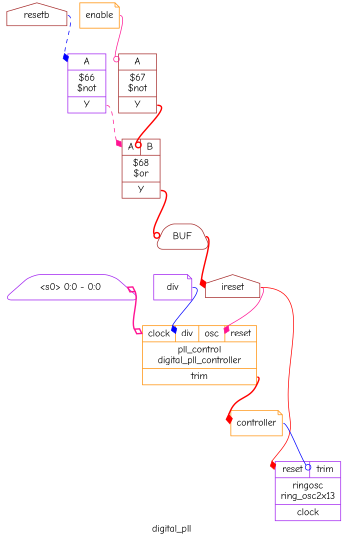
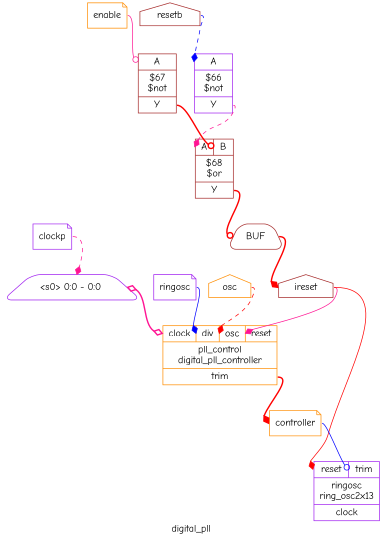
  digraph {
    fontname="Comic Neue"
    label=digital_pll
    rankdir=TB
    remincross=true
    node [color=brown fontname="Comic Neue" shape=record]
    edge [arrowhead=diamond color=red fontname="Comic Neue" headport="p16:w" style=solid tailport=e]
    n1 [fontcolor=black label=ireset shape=house]
    n2 [color=darkorange label="{{<p11> clock|<p7> div|<p8> osc|<p12> reset}|pll_control\ndigital_pll_controller|{<p13> trim}}"]
    n3 [color=purple label="{{<p12> reset|<p13> trim}|ringosc\nring_osc2x13|{<p6> clock}}"]
    n4 [color=darkorange fontcolor=black label=controller shape=note]
+   n5 [color=purple fontcolor=black label=clockp shape=note]
    n6 [color=purple label="<s0> 0:0 - 0:0 " shape=trapezium style=rounded]
-   n7 [color=purple fontcolor=black label=div shape=note]
+   n7 [color=purple fontcolor=black label=ringosc shape=note]
+   n8 [color=darkorange fontcolor=black label=osc shape=house]
    n9 [color=darkorange fontcolor=black label=enable shape=note]
    n10 [label="{{<p16> A}|$67\n$not|{<p18> Y}}"]
    n11 [label="{{<p16> A|<p17> B}|$68\n$or|{<p18> Y}}"]
    n12 [fontcolor=black label=resetb shape=house]
    n13 [color=purple label="{{<p16> A}|$66\n$not|{<p18> Y}}"]
    n14 [label=BUF shape=trapezium style=rounded]
    n1 -> n2 [color=deeppink headport="p12:w"]
    n1 -> n3 [headport="p12:w"]
    n2 -> n4 [headport=w style=bold tailport="p13:e"]
    n4 -> n3 [arrowhead=odot color=blue headport="p13:w"]
+   n5 -> n6 [color=deeppink headport="s0:w" style=dashed]
    n6 -> n2 [arrowhead=odiamond arrowtail=odiamond color=deeppink dir=both headport="p11:w" style=bold]
    n7 -> n2 [color=blue headport="p7:w"]
+   n8 -> n2 [headport="p8:w" style=dashed]
    n9 -> n10 [arrowhead=odot color=deeppink]
    n10 -> n11 [arrowhead=odot headport="p17:w" style=bold tailport="p18:e"]
    n11 -> n14 [arrowhead=odot headport="w:w" style=bold tailport="p18:e"]
    n12 -> n13 [color=blue style=dashed]
    n13 -> n11 [color=deeppink style=dashed tailport="p18:e"]
    n14 -> n1 [headport=w style=bold tailport="e:e"]
  }
